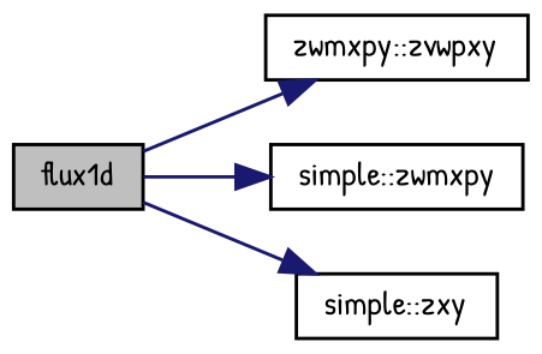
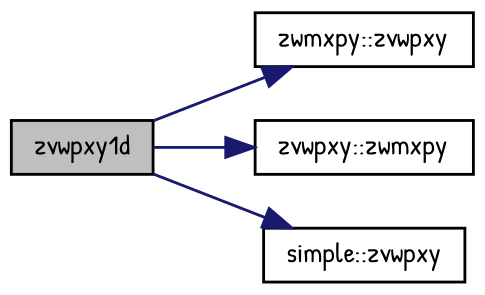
  digraph {
    fontname="Patrick Hand"
    rankdir=LR
    node [color=black fontname="Patrick Hand" fontsize=10 shape=record]
    edge [color=midnightblue fontname="Patrick Hand" fontsize=10 labelfontname=Helvetica labelfontsize=10 style=solid]
-   n1 [fillcolor=grey75 fontcolor=black height=0.2 label=flux1d style=filled width=0.4]
+   n1 [fillcolor=grey75 fontcolor=black height=0.2 label=zvwpxy1d style=filled width=0.4]
    n2 [height=0.2 label="zwmxpy::zvwpxy" width=0.4]
-   n3 [height=0.2 label="simple::zwmxpy" width=0.4]
-   n4 [height=0.2 label="simple::zxy" width=0.4]
+   n3 [height=0.2 label="zvwpxy::zwmxpy" width=0.4]
+   n4 [height=0.2 label="simple::zvwpxy" width=0.4]
    n1 -> n2
    n1 -> n3
    n1 -> n4
  }
